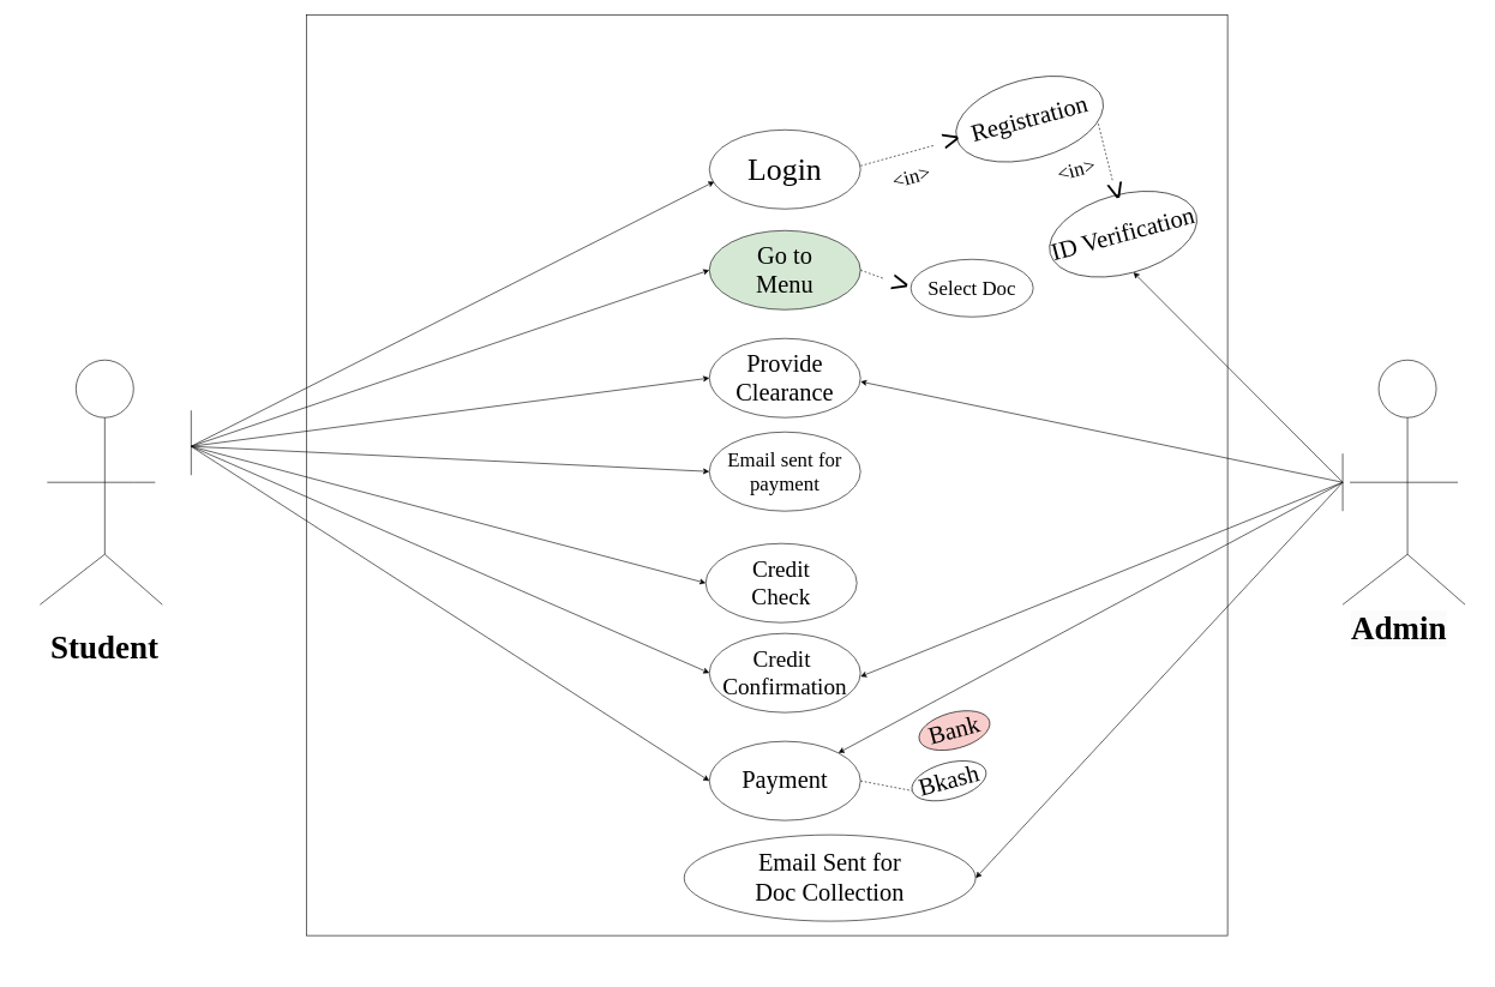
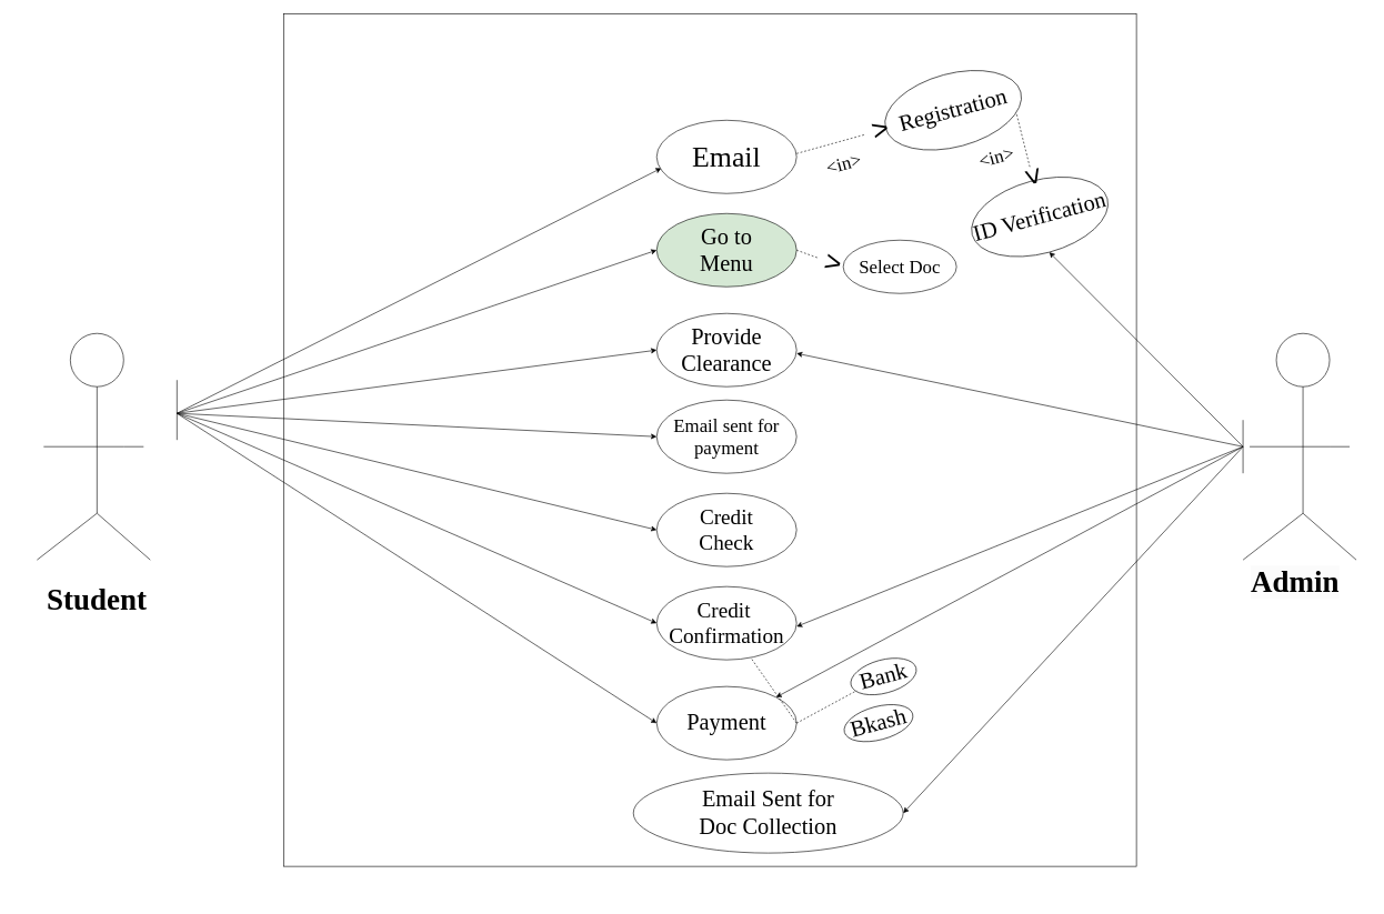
  <mxCell id="0" />
  <mxCell id="1" parent="0" />
  <mxCell id="2" value="" style="whiteSpace=wrap;html=1;aspect=fixed;" parent="1" vertex="1"><mxGeometry x="425" y="20" width="1280" height="1280" as="geometry" /></mxCell>
  <mxCell id="3" value="" style="ellipse;whiteSpace=wrap;html=1;aspect=fixed;" parent="1" vertex="1"><mxGeometry x="105" y="500" width="80" height="80" as="geometry" /></mxCell>
  <mxCell id="4" value="" style="endArrow=none;html=1;rounded=0;entryX=0.5;entryY=1;entryDx=0;entryDy=0;" parent="1" target="3" edge="1"><mxGeometry width="50" height="50" relative="1" as="geometry"><mxPoint x="145" y="770" as="sourcePoint" /><mxPoint x="215" y="860" as="targetPoint" /><Array as="points" /></mxGeometry></mxCell>
  <mxCell id="5" value="" style="endArrow=none;html=1;rounded=0;" parent="1" edge="1"><mxGeometry width="50" height="50" relative="1" as="geometry"><mxPoint x="65" y="670" as="sourcePoint" /><mxPoint x="215" y="670" as="targetPoint" /><Array as="points"><mxPoint x="145" y="670" /><mxPoint x="185" y="670" /></Array></mxGeometry></mxCell>
  <mxCell id="6" value="" style="endArrow=none;html=1;rounded=0;" parent="1" edge="1"><mxGeometry width="50" height="50" relative="1" as="geometry"><mxPoint x="55" y="840" as="sourcePoint" /><mxPoint x="145" y="770" as="targetPoint" /></mxGeometry></mxCell>
  <mxCell id="7" value="" style="endArrow=none;html=1;rounded=0;" parent="1" edge="1"><mxGeometry width="50" height="50" relative="1" as="geometry"><mxPoint x="225" y="840" as="sourcePoint" /><mxPoint x="145" y="770" as="targetPoint" /></mxGeometry></mxCell>
  <mxCell id="8" value="" style="endArrow=classic;html=1;rounded=0;entryX=0.033;entryY=0.654;entryDx=0;entryDy=0;entryPerimeter=0;" parent="1" edge="1" target="17"><mxGeometry width="50" height="50" relative="1" as="geometry"><mxPoint x="265" y="620" as="sourcePoint" /><mxPoint x="415" y="590" as="targetPoint" /><Array as="points" /></mxGeometry></mxCell>
  <mxCell id="9" value="" style="edgeStyle=orthogonalEdgeStyle;rounded=0;orthogonalLoop=1;jettySize=auto;html=1;" parent="1" edge="1"><mxGeometry relative="1" as="geometry"><mxPoint x="830" y="520" as="sourcePoint" /></mxGeometry></mxCell>
  <mxCell id="10" value="" style="edgeStyle=orthogonalEdgeStyle;rounded=0;orthogonalLoop=1;jettySize=auto;html=1;" parent="1" edge="1"><mxGeometry relative="1" as="geometry"><mxPoint x="825" y="620" as="sourcePoint" /></mxGeometry></mxCell>
  <mxCell id="11" value="" style="edgeStyle=orthogonalEdgeStyle;rounded=0;orthogonalLoop=1;jettySize=auto;html=1;" parent="1" edge="1"><mxGeometry relative="1" as="geometry"><mxPoint x="840" y="720" as="sourcePoint" /></mxGeometry></mxCell>
  <mxCell id="12" value="" style="edgeStyle=orthogonalEdgeStyle;rounded=0;orthogonalLoop=1;jettySize=auto;html=1;" parent="1" edge="1"><mxGeometry relative="1" as="geometry"><mxPoint x="840" y="830" as="sourcePoint" /></mxGeometry></mxCell>
  <mxCell id="13" value="" style="edgeStyle=orthogonalEdgeStyle;rounded=0;orthogonalLoop=1;jettySize=auto;html=1;" parent="1" edge="1"><mxGeometry relative="1" as="geometry"><mxPoint x="840" y="930" as="sourcePoint" /></mxGeometry></mxCell>
  <mxCell id="14" value="" style="edgeStyle=orthogonalEdgeStyle;rounded=0;orthogonalLoop=1;jettySize=auto;html=1;" parent="1" edge="1"><mxGeometry relative="1" as="geometry"><mxPoint x="840" y="1055" as="sourcePoint" /></mxGeometry></mxCell>
  <mxCell id="15" value="" style="edgeStyle=orthogonalEdgeStyle;rounded=0;orthogonalLoop=1;jettySize=auto;html=1;" parent="1" edge="1"><mxGeometry relative="1" as="geometry"><mxPoint x="845" y="1240" as="sourcePoint" /></mxGeometry></mxCell>
  <mxCell id="16" value="" style="edgeStyle=orthogonalEdgeStyle;rounded=0;orthogonalLoop=1;jettySize=auto;html=1;" parent="1" edge="1"><mxGeometry relative="1" as="geometry"><mxPoint x="860" y="1350" as="sourcePoint" /></mxGeometry></mxCell>
- <mxCell id="17" value="&lt;font face=&quot;Times New Roman&quot; style=&quot;font-size: 43px;&quot;&gt;Login&lt;/font&gt;" style="ellipse;whiteSpace=wrap;html=1;" parent="1" vertex="1"><mxGeometry x="985" y="180" width="210" height="110" as="geometry" /></mxCell>
+ <mxCell id="17" value="&lt;font face=&quot;Times New Roman&quot; style=&quot;font-size: 43px;&quot;&gt;Email&lt;/font&gt;" style="ellipse;whiteSpace=wrap;html=1;" parent="1" vertex="1"><mxGeometry x="985" y="180" width="210" height="110" as="geometry" /></mxCell>
  <mxCell id="18" value="&lt;font face=&quot;Times New Roman&quot; style=&quot;font-size: 34px;&quot;&gt;Go to&lt;br&gt;Menu&lt;br&gt;&lt;/font&gt;" style="ellipse;whiteSpace=wrap;html=1;fillColor=#d5e8d4;" vertex="1" parent="1"><mxGeometry x="985" y="320" width="210" height="110" as="geometry" /></mxCell>
  <mxCell id="19" value="&lt;font face=&quot;Times New Roman&quot; style=&quot;font-size: 34px;&quot;&gt;Provide&lt;br&gt;Clearance&lt;br&gt;&lt;/font&gt;" style="ellipse;whiteSpace=wrap;html=1;" vertex="1" parent="1"><mxGeometry x="985" y="470" width="210" height="110" as="geometry" /></mxCell>
  <mxCell id="20" value="" style="endArrow=none;dashed=1;html=1;rounded=0;entryX=0;entryY=0.5;entryDx=0;entryDy=0;" edge="1" parent="1" source="23" target="21"><mxGeometry width="50" height="50" relative="1" as="geometry"><mxPoint x="1195" y="230" as="sourcePoint" /><mxPoint x="1245" y="180" as="targetPoint" /></mxGeometry></mxCell>
  <mxCell id="21" value="&lt;font face=&quot;Times New Roman&quot; style=&quot;font-size: 34px;&quot;&gt;Registration&lt;br&gt;&lt;/font&gt;" style="ellipse;whiteSpace=wrap;html=1;rotation=-15;" vertex="1" parent="1"><mxGeometry x="1325" y="110" width="210" height="110" as="geometry" /></mxCell>
  <mxCell id="22" value="" style="endArrow=none;dashed=1;html=1;rounded=0;" edge="1" parent="1" target="23"><mxGeometry width="50" height="50" relative="1" as="geometry"><mxPoint x="1195" y="230" as="sourcePoint" /><mxPoint x="1335" y="175" as="targetPoint" /></mxGeometry></mxCell>
  <mxCell id="23" value="&lt;font style=&quot;font-size: 43px;&quot;&gt;&amp;lt;&lt;/font&gt;" style="text;html=1;strokeColor=none;fillColor=none;align=center;verticalAlign=middle;whiteSpace=wrap;rounded=0;rotation=-195;" vertex="1" parent="1"><mxGeometry x="1296" y="180" width="50" height="30" as="geometry" /></mxCell>
  <mxCell id="24" value="&lt;font face=&quot;Times New Roman&quot; style=&quot;font-size: 28px;&quot;&gt;Email sent for&lt;br&gt;payment&lt;br&gt;&lt;/font&gt;" style="ellipse;whiteSpace=wrap;html=1;" vertex="1" parent="1"><mxGeometry x="985" y="600" width="210" height="110" as="geometry" /></mxCell>
- <mxCell id="25" value="&lt;font face=&quot;Times New Roman&quot; style=&quot;&quot;&gt;&lt;font style=&quot;font-size: 32px;&quot;&gt;Credit&lt;br&gt;&lt;/font&gt;&lt;font style=&quot;font-size: 32px;&quot;&gt;Check&lt;/font&gt;&lt;br&gt;&lt;/font&gt;" style="ellipse;whiteSpace=wrap;html=1;" vertex="1" parent="1"><mxGeometry x="980" y="755" width="210" height="110" as="geometry" /></mxCell>
+ <mxCell id="25" value="&lt;font face=&quot;Times New Roman&quot; style=&quot;&quot;&gt;&lt;font style=&quot;font-size: 32px;&quot;&gt;Credit&lt;br&gt;&lt;/font&gt;&lt;font style=&quot;font-size: 32px;&quot;&gt;Check&lt;/font&gt;&lt;br&gt;&lt;/font&gt;" style="ellipse;whiteSpace=wrap;html=1;" vertex="1" parent="1"><mxGeometry x="985" y="740" width="210" height="110" as="geometry" /></mxCell>
  <mxCell id="26" value="&lt;font face=&quot;Times New Roman&quot; style=&quot;font-size: 32px;&quot;&gt;Credit&amp;nbsp;&lt;br&gt;Confirmation&lt;br&gt;&lt;/font&gt;" style="ellipse;whiteSpace=wrap;html=1;" vertex="1" parent="1"><mxGeometry x="985" y="880" width="210" height="110" as="geometry" /></mxCell>
  <mxCell id="27" value="&lt;font face=&quot;Times New Roman&quot; style=&quot;font-size: 34px;&quot;&gt;Payment&lt;br&gt;&lt;/font&gt;" style="ellipse;whiteSpace=wrap;html=1;" vertex="1" parent="1"><mxGeometry x="985" y="1030" width="210" height="110" as="geometry" /></mxCell>
  <mxCell id="28" value="" style="endArrow=none;html=1;rounded=0;" edge="1" parent="1"><mxGeometry width="50" height="50" relative="1" as="geometry"><mxPoint x="265" y="660" as="sourcePoint" /><mxPoint x="265" y="570" as="targetPoint" /></mxGeometry></mxCell>
  <mxCell id="29" value="" style="endArrow=classic;html=1;rounded=0;entryX=0;entryY=0.5;entryDx=0;entryDy=0;" edge="1" parent="1" target="18"><mxGeometry width="50" height="50" relative="1" as="geometry"><mxPoint x="265" y="620" as="sourcePoint" /><mxPoint x="1002" y="262" as="targetPoint" /><Array as="points" /></mxGeometry></mxCell>
  <mxCell id="30" value="" style="endArrow=classic;html=1;rounded=0;entryX=0;entryY=0.5;entryDx=0;entryDy=0;" edge="1" parent="1" target="19"><mxGeometry width="50" height="50" relative="1" as="geometry"><mxPoint x="265" y="620" as="sourcePoint" /><mxPoint x="995" y="385" as="targetPoint" /><Array as="points" /></mxGeometry></mxCell>
  <mxCell id="31" value="" style="endArrow=classic;html=1;rounded=0;entryX=0;entryY=0.5;entryDx=0;entryDy=0;" edge="1" parent="1" target="24"><mxGeometry width="50" height="50" relative="1" as="geometry"><mxPoint x="265" y="620" as="sourcePoint" /><mxPoint x="1005" y="395" as="targetPoint" /><Array as="points" /></mxGeometry></mxCell>
  <mxCell id="32" value="" style="endArrow=classic;html=1;rounded=0;entryX=0;entryY=0.5;entryDx=0;entryDy=0;" edge="1" parent="1" target="25"><mxGeometry width="50" height="50" relative="1" as="geometry"><mxPoint x="265" y="620" as="sourcePoint" /><mxPoint x="1015" y="405" as="targetPoint" /><Array as="points" /></mxGeometry></mxCell>
  <mxCell id="33" value="" style="endArrow=classic;html=1;rounded=0;entryX=0;entryY=0.5;entryDx=0;entryDy=0;" edge="1" parent="1" target="26"><mxGeometry width="50" height="50" relative="1" as="geometry"><mxPoint x="265" y="620" as="sourcePoint" /><mxPoint x="1025" y="415" as="targetPoint" /><Array as="points" /></mxGeometry></mxCell>
  <mxCell id="34" value="" style="endArrow=classic;html=1;rounded=0;entryX=0;entryY=0.5;entryDx=0;entryDy=0;" edge="1" parent="1" target="27"><mxGeometry width="50" height="50" relative="1" as="geometry"><mxPoint x="265" y="620" as="sourcePoint" /><mxPoint x="1035" y="425" as="targetPoint" /><Array as="points" /></mxGeometry></mxCell>
  <mxCell id="35" value="&lt;b style=&quot;border-color: var(--border-color); font-family: &amp;quot;Times New Roman&amp;quot;; font-size: 45px;&quot;&gt;Student&lt;/b&gt;" style="text;html=1;strokeColor=none;fillColor=none;align=center;verticalAlign=middle;whiteSpace=wrap;rounded=0;" vertex="1" parent="1"><mxGeometry x="20" y="880" width="250" height="40" as="geometry" /></mxCell>
  <mxCell id="36" value="&lt;font style=&quot;font-size: 28px;&quot; face=&quot;Times New Roman&quot;&gt;&amp;lt;in&amp;gt;&lt;/font&gt;" style="text;html=1;strokeColor=none;fillColor=none;align=center;verticalAlign=middle;whiteSpace=wrap;rounded=0;rotation=-15;" vertex="1" parent="1"><mxGeometry x="1186" y="220" width="160" height="50" as="geometry" /></mxCell>
  <mxCell id="37" value="" style="ellipse;whiteSpace=wrap;html=1;aspect=fixed;" vertex="1" parent="1"><mxGeometry x="1915" y="500" width="80" height="80" as="geometry" /></mxCell>
  <mxCell id="38" value="" style="endArrow=none;html=1;rounded=0;entryX=0.5;entryY=1;entryDx=0;entryDy=0;" edge="1" parent="1" target="37"><mxGeometry width="50" height="50" relative="1" as="geometry"><mxPoint x="1955" y="770" as="sourcePoint" /><mxPoint x="2025" y="860" as="targetPoint" /><Array as="points" /></mxGeometry></mxCell>
  <mxCell id="39" value="" style="endArrow=none;html=1;rounded=0;" edge="1" parent="1"><mxGeometry width="50" height="50" relative="1" as="geometry"><mxPoint x="1875" y="670" as="sourcePoint" /><mxPoint x="2025" y="670" as="targetPoint" /><Array as="points"><mxPoint x="1955" y="670" /><mxPoint x="1995" y="670" /></Array></mxGeometry></mxCell>
  <mxCell id="40" value="" style="endArrow=none;html=1;rounded=0;" edge="1" parent="1"><mxGeometry width="50" height="50" relative="1" as="geometry"><mxPoint x="1865" y="840" as="sourcePoint" /><mxPoint x="1955" y="770" as="targetPoint" /></mxGeometry></mxCell>
  <mxCell id="41" value="" style="endArrow=none;html=1;rounded=0;" edge="1" parent="1"><mxGeometry width="50" height="50" relative="1" as="geometry"><mxPoint x="2035" y="840" as="sourcePoint" /><mxPoint x="1955" y="770" as="targetPoint" /></mxGeometry></mxCell>
  <mxCell id="42" value="&lt;b style=&quot;border-color: var(--border-color); color: rgb(0, 0, 0); font-family: &amp;quot;Times New Roman&amp;quot;; font-size: 45px; font-style: normal; font-variant-ligatures: normal; font-variant-caps: normal; letter-spacing: normal; orphans: 2; text-align: center; text-indent: 0px; text-transform: none; widows: 2; word-spacing: 0px; -webkit-text-stroke-width: 0px; background-color: rgb(251, 251, 251); text-decoration-thickness: initial; text-decoration-style: initial; text-decoration-color: initial;&quot;&gt;Admin&lt;/b&gt;" style="text;whiteSpace=wrap;html=1;" vertex="1" parent="1"><mxGeometry x="1875" y="840" width="180" height="80" as="geometry" /></mxCell>
  <mxCell id="43" value="" style="endArrow=none;dashed=1;html=1;rounded=0;" edge="1" parent="1"><mxGeometry width="50" height="50" relative="1" as="geometry"><mxPoint x="1545" y="250" as="sourcePoint" /><mxPoint x="1525" y="170" as="targetPoint" /></mxGeometry></mxCell>
  <mxCell id="44" value="&lt;font face=&quot;Times New Roman&quot; style=&quot;font-size: 34px;&quot;&gt;ID Verification&lt;br&gt;&lt;/font&gt;" style="ellipse;whiteSpace=wrap;html=1;rotation=-15;" vertex="1" parent="1"><mxGeometry x="1455" y="270" width="210" height="110" as="geometry" /></mxCell>
  <mxCell id="45" value="&lt;font style=&quot;font-size: 43px;&quot;&gt;&amp;lt;&lt;/font&gt;" style="text;html=1;strokeColor=none;fillColor=none;align=center;verticalAlign=middle;whiteSpace=wrap;rounded=0;rotation=-105;" vertex="1" parent="1"><mxGeometry x="1525" y="250" width="50" height="30" as="geometry" /></mxCell>
  <mxCell id="46" value="&lt;font style=&quot;font-size: 28px;&quot; face=&quot;Times New Roman&quot;&gt;&amp;lt;in&amp;gt;&lt;/font&gt;" style="text;html=1;strokeColor=none;fillColor=none;align=center;verticalAlign=middle;whiteSpace=wrap;rounded=0;rotation=-15;" vertex="1" parent="1"><mxGeometry x="1415" y="210" width="160" height="50" as="geometry" /></mxCell>
  <mxCell id="47" value="" style="endArrow=none;html=1;rounded=0;" edge="1" parent="1"><mxGeometry width="50" height="50" relative="1" as="geometry"><mxPoint x="1865" y="710" as="sourcePoint" /><mxPoint x="1865" y="630" as="targetPoint" /><Array as="points" /></mxGeometry></mxCell>
  <mxCell id="48" value="" style="endArrow=classic;html=1;rounded=0;entryX=0.5;entryY=1;entryDx=0;entryDy=0;" edge="1" parent="1" target="44"><mxGeometry width="50" height="50" relative="1" as="geometry"><mxPoint x="1865" y="670" as="sourcePoint" /><mxPoint x="1599" y="372" as="targetPoint" /><Array as="points" /></mxGeometry></mxCell>
  <mxCell id="49" value="" style="endArrow=none;dashed=1;html=1;rounded=0;exitX=1;exitY=0.5;exitDx=0;exitDy=0;" edge="1" parent="1" source="18" target="51"><mxGeometry width="50" height="50" relative="1" as="geometry"><mxPoint x="1186" y="400" as="sourcePoint" /><mxPoint x="1285" y="370" as="targetPoint" /></mxGeometry></mxCell>
  <mxCell id="50" value="&lt;font face=&quot;Times New Roman&quot; style=&quot;&quot;&gt;&lt;font style=&quot;font-size: 28px;&quot;&gt;Select Doc&lt;/font&gt;&lt;br&gt;&lt;/font&gt;" style="ellipse;whiteSpace=wrap;html=1;" vertex="1" parent="1"><mxGeometry x="1265" y="360" width="170" height="80" as="geometry" /></mxCell>
  <mxCell id="51" value="&lt;font style=&quot;font-size: 43px;&quot;&gt;&amp;lt;&lt;/font&gt;" style="text;html=1;strokeColor=none;fillColor=none;align=center;verticalAlign=middle;whiteSpace=wrap;rounded=0;rotation=-165;" vertex="1" parent="1"><mxGeometry x="1225" y="380" width="50" height="30" as="geometry" /></mxCell>
  <mxCell id="52" value="&lt;font face=&quot;Times New Roman&quot; style=&quot;font-size: 34px;&quot;&gt;Email Sent for&lt;br&gt;Doc Collection&lt;br&gt;&lt;/font&gt;" style="ellipse;whiteSpace=wrap;html=1;" vertex="1" parent="1"><mxGeometry x="950" y="1160" width="405" height="120" as="geometry" /></mxCell>
  <mxCell id="53" value="" style="endArrow=classic;html=1;rounded=0;entryX=0.5;entryY=1;entryDx=0;entryDy=0;" edge="1" parent="1"><mxGeometry width="50" height="50" relative="1" as="geometry"><mxPoint x="1865" y="670" as="sourcePoint" /><mxPoint x="1195" y="530" as="targetPoint" /><Array as="points" /></mxGeometry></mxCell>
  <mxCell id="54" value="" style="endArrow=classic;html=1;rounded=0;entryX=0.5;entryY=1;entryDx=0;entryDy=0;" edge="1" parent="1"><mxGeometry width="50" height="50" relative="1" as="geometry"><mxPoint x="1865" y="670" as="sourcePoint" /><mxPoint x="1195" y="940" as="targetPoint" /><Array as="points" /></mxGeometry></mxCell>
  <mxCell id="55" value="" style="endArrow=classic;html=1;rounded=0;entryX=1;entryY=0;entryDx=0;entryDy=0;" edge="1" parent="1" target="27"><mxGeometry width="50" height="50" relative="1" as="geometry"><mxPoint x="1865" y="670" as="sourcePoint" /><mxPoint x="1414" y="723" as="targetPoint" /><Array as="points" /></mxGeometry></mxCell>
- <mxCell id="56" value="&lt;font face=&quot;Times New Roman&quot; style=&quot;font-size: 34px;&quot;&gt;Bank&lt;br&gt;&lt;/font&gt;" style="ellipse;whiteSpace=wrap;html=1;rotation=-15;fillColor=#f8cecc;" vertex="1" parent="1"><mxGeometry x="1275" y="990" width="101" height="50" as="geometry" /></mxCell>
+ <mxCell id="56" value="&lt;font face=&quot;Times New Roman&quot; style=&quot;font-size: 34px;&quot;&gt;Bank&lt;br&gt;&lt;/font&gt;" style="ellipse;whiteSpace=wrap;html=1;rotation=-15;" vertex="1" parent="1"><mxGeometry x="1275" y="990" width="101" height="50" as="geometry" /></mxCell>
  <mxCell id="57" value="" style="endArrow=classic;html=1;rounded=0;entryX=1;entryY=0.5;entryDx=0;entryDy=0;" edge="1" parent="1" target="52"><mxGeometry width="50" height="50" relative="1" as="geometry"><mxPoint x="1865" y="670" as="sourcePoint" /><mxPoint x="1230" y="1220" as="targetPoint" /><Array as="points" /></mxGeometry></mxCell>
  <mxCell id="58" value="&lt;font face=&quot;Times New Roman&quot; style=&quot;font-size: 34px;&quot;&gt;Bkash&lt;br&gt;&lt;/font&gt;" style="ellipse;whiteSpace=wrap;html=1;rotation=-15;" vertex="1" parent="1"><mxGeometry x="1265" y="1060" width="106" height="50" as="geometry" /></mxCell>
- <mxCell id="60" value="" style="endArrow=none;dashed=1;html=1;rounded=0;exitX=1;exitY=0.5;exitDx=0;exitDy=0;entryX=0;entryY=0.5;entryDx=0;entryDy=0;" edge="1" parent="1" source="27" target="58"><mxGeometry width="50" height="50" relative="1" as="geometry"><mxPoint x="1215" y="1160" as="sourcePoint" /><mxPoint x="1265" y="1110" as="targetPoint" /></mxGeometry></mxCell>
+ <mxCell id="59" value="" style="endArrow=none;dashed=1;html=1;rounded=0;entryX=0.058;entryY=0.701;entryDx=0;entryDy=0;entryPerimeter=0;exitX=1;exitY=0.5;exitDx=0;exitDy=0;" edge="1" parent="1" source="27" target="56"><mxGeometry width="50" height="50" relative="1" as="geometry"><mxPoint x="1215" y="1160" as="sourcePoint" /><mxPoint x="1265" y="1110" as="targetPoint" /><Array as="points" /></mxGeometry></mxCell>
+ <mxCell id="60" value="" style="endArrow=none;dashed=1;html=1;rounded=0;exitX=1;exitY=0.5;exitDx=0;exitDy=0;" edge="1" parent="1" source="27" target="26"><mxGeometry width="50" height="50" relative="1" as="geometry"><mxPoint x="1215" y="1160" as="sourcePoint" /><mxPoint x="1265" y="1110" as="targetPoint" /></mxGeometry></mxCell>
